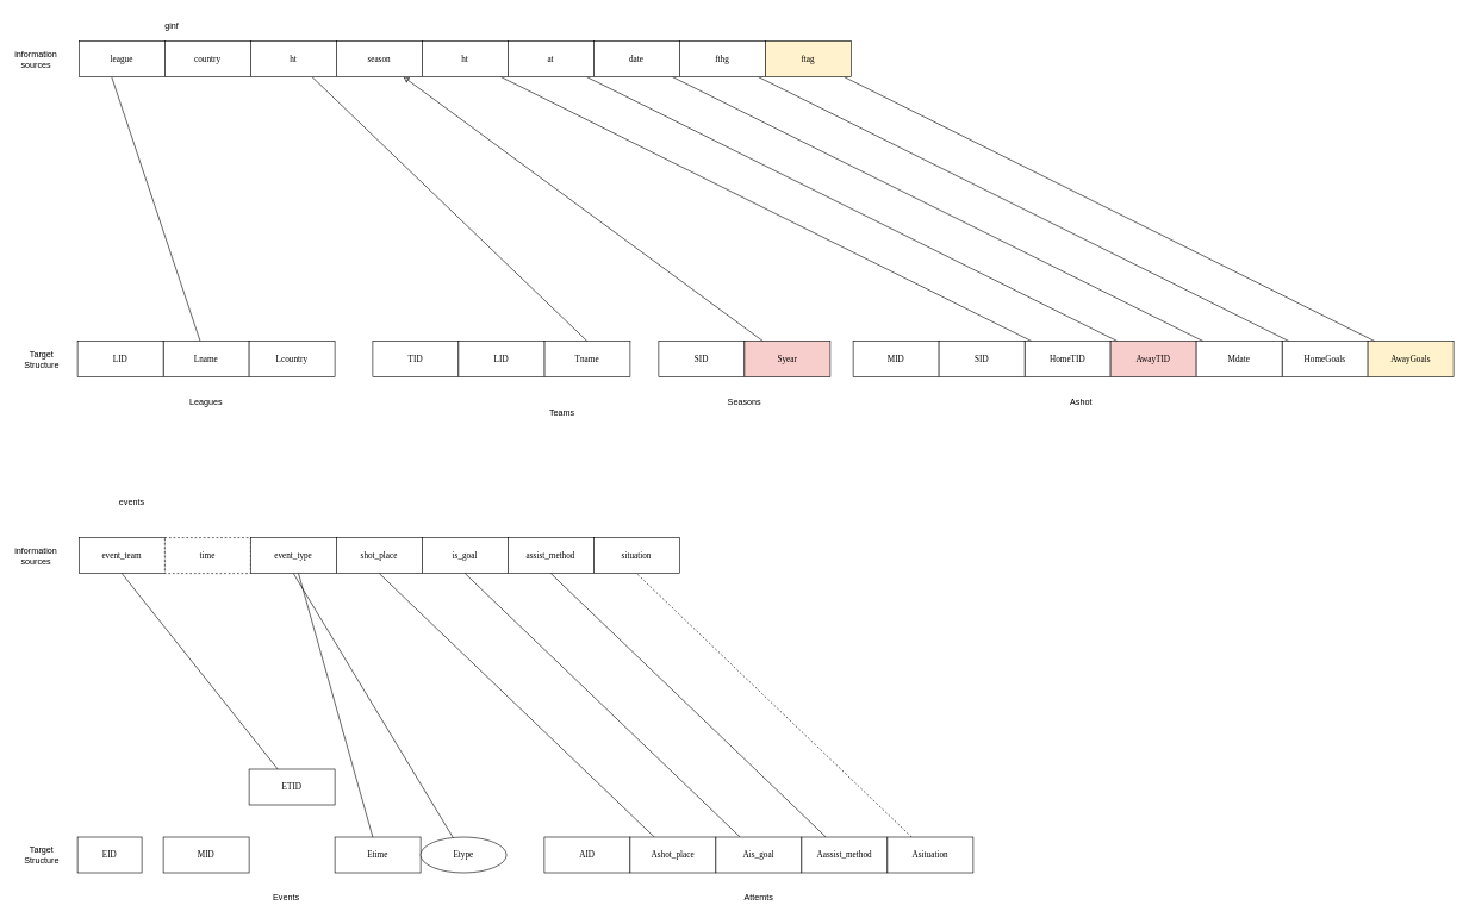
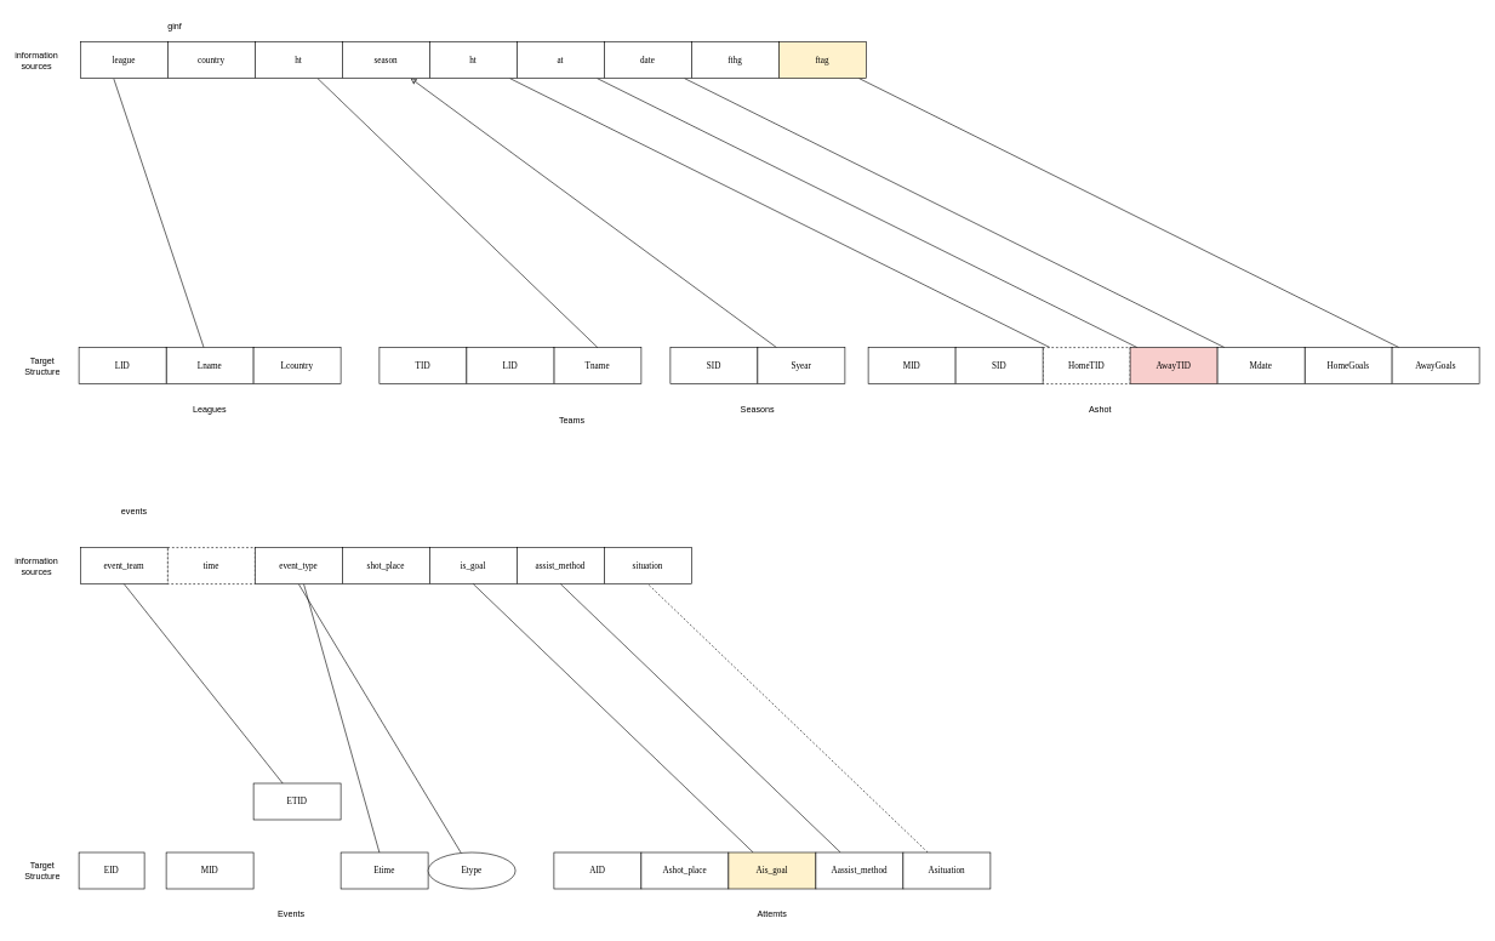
  <mxCell id="0" />
  <mxCell id="1" parent="0" />
  <mxCell id="2" value="league" style="whiteSpace=wrap;html=1;rounded=0;shadow=0;comic=0;labelBackgroundColor=none;strokeWidth=1;fontFamily=Verdana;fontSize=12;align=center;" parent="1" vertex="1"><mxGeometry x="110" y="57" width="120" height="50" as="geometry" /></mxCell>
  <mxCell id="3" value="country" style="whiteSpace=wrap;html=1;rounded=0;shadow=0;comic=0;labelBackgroundColor=none;strokeWidth=1;fontFamily=Verdana;fontSize=12;align=center;" parent="1" vertex="1"><mxGeometry x="230" y="57" width="120" height="50" as="geometry" /></mxCell>
  <mxCell id="4" style="rounded=0;orthogonalLoop=1;jettySize=auto;html=1;entryX=0.383;entryY=1.016;entryDx=0;entryDy=0;entryPerimeter=0;endArrow=none;endFill=0;" edge="1" parent="1" source="5" target="2"><mxGeometry relative="1" as="geometry" /></mxCell>
  <mxCell id="5" value="Lname" style="whiteSpace=wrap;html=1;rounded=0;shadow=0;comic=0;labelBackgroundColor=none;strokeWidth=1;fontFamily=Verdana;fontSize=12;align=center;" parent="1" vertex="1"><mxGeometry x="228" y="477" width="120" height="50" as="geometry" /></mxCell>
  <mxCell id="6" value="information sources" style="text;html=1;strokeColor=none;fillColor=none;align=center;verticalAlign=middle;whiteSpace=wrap;rounded=0;" vertex="1" parent="1"><mxGeometry x="20" y="67" width="60" height="30" as="geometry" /></mxCell>
  <mxCell id="7" value="Target Structure" style="text;html=1;strokeColor=none;fillColor=none;align=center;verticalAlign=middle;whiteSpace=wrap;rounded=0;" vertex="1" parent="1"><mxGeometry x="28" y="487" width="60" height="30" as="geometry" /></mxCell>
  <mxCell id="8" value="LID" style="whiteSpace=wrap;html=1;rounded=0;shadow=0;comic=0;labelBackgroundColor=none;strokeWidth=1;fontFamily=Verdana;fontSize=12;align=center;" vertex="1" parent="1"><mxGeometry x="108" y="477" width="120" height="50" as="geometry" /></mxCell>
  <mxCell id="9" value="Lcountry" style="whiteSpace=wrap;html=1;rounded=0;shadow=0;comic=0;labelBackgroundColor=none;strokeWidth=1;fontFamily=Verdana;fontSize=12;align=center;" vertex="1" parent="1"><mxGeometry x="348" y="477" width="120" height="50" as="geometry" /></mxCell>
  <mxCell id="10" value="Tname" style="whiteSpace=wrap;html=1;rounded=0;shadow=0;comic=0;labelBackgroundColor=none;strokeWidth=1;fontFamily=Verdana;fontSize=12;align=center;" vertex="1" parent="1"><mxGeometry x="761" y="477" width="120" height="50" as="geometry" /></mxCell>
  <mxCell id="11" value="TID" style="whiteSpace=wrap;html=1;rounded=0;shadow=0;comic=0;labelBackgroundColor=none;strokeWidth=1;fontFamily=Verdana;fontSize=12;align=center;" vertex="1" parent="1"><mxGeometry x="521" y="477" width="120" height="50" as="geometry" /></mxCell>
  <mxCell id="12" value="" style="edgeStyle=none;rounded=0;orthogonalLoop=1;jettySize=auto;html=1;endArrow=none;endFill=0;exitX=0.5;exitY=0;exitDx=0;exitDy=0;" edge="1" parent="1" source="10" target="17"><mxGeometry relative="1" as="geometry" /></mxCell>
  <mxCell id="13" value="LID" style="whiteSpace=wrap;html=1;rounded=0;shadow=0;comic=0;labelBackgroundColor=none;strokeWidth=1;fontFamily=Verdana;fontSize=12;align=center;" vertex="1" parent="1"><mxGeometry x="641" y="477" width="120" height="50" as="geometry" /></mxCell>
  <mxCell id="14" value="ginf" style="text;html=1;strokeColor=none;fillColor=none;align=center;verticalAlign=middle;whiteSpace=wrap;rounded=0;" vertex="1" parent="1"><mxGeometry x="210" y="20" width="60" height="30" as="geometry" /></mxCell>
  <mxCell id="15" value="Leagues" style="text;html=1;strokeColor=none;fillColor=none;align=center;verticalAlign=middle;whiteSpace=wrap;rounded=0;" vertex="1" parent="1"><mxGeometry x="258" y="547" width="60" height="30" as="geometry" /></mxCell>
  <mxCell id="16" value="Teams" style="text;html=1;strokeColor=none;fillColor=none;align=center;verticalAlign=middle;whiteSpace=wrap;rounded=0;" vertex="1" parent="1"><mxGeometry x="756" y="562" width="60" height="30" as="geometry" /></mxCell>
  <mxCell id="17" value="ht" style="whiteSpace=wrap;html=1;rounded=0;shadow=0;comic=0;labelBackgroundColor=none;strokeWidth=1;fontFamily=Verdana;fontSize=12;align=center;" vertex="1" parent="1"><mxGeometry x="350" y="57" width="120" height="50" as="geometry" /></mxCell>
  <mxCell id="18" value="SID" style="whiteSpace=wrap;html=1;rounded=0;shadow=0;comic=0;labelBackgroundColor=none;strokeWidth=1;fontFamily=Verdana;fontSize=12;align=center;" vertex="1" parent="1"><mxGeometry x="921" y="477" width="120" height="50" as="geometry" /></mxCell>
  <mxCell id="19" value="" style="edgeStyle=none;rounded=0;orthogonalLoop=1;jettySize=auto;html=1;endArrow=classic;endFill=0;" edge="1" parent="1" source="20" target="22"><mxGeometry relative="1" as="geometry" /></mxCell>
- <mxCell id="20" value="Syear" style="whiteSpace=wrap;html=1;rounded=0;shadow=0;comic=0;labelBackgroundColor=none;strokeWidth=1;fontFamily=Verdana;fontSize=12;align=center;fillColor=#f8cecc;" vertex="1" parent="1"><mxGeometry x="1041" y="477" width="120" height="50" as="geometry" /></mxCell>
+ <mxCell id="20" value="Syear" style="whiteSpace=wrap;html=1;rounded=0;shadow=0;comic=0;labelBackgroundColor=none;strokeWidth=1;fontFamily=Verdana;fontSize=12;align=center;" vertex="1" parent="1"><mxGeometry x="1041" y="477" width="120" height="50" as="geometry" /></mxCell>
  <mxCell id="21" value="Seasons" style="text;html=1;strokeColor=none;fillColor=none;align=center;verticalAlign=middle;whiteSpace=wrap;rounded=0;" vertex="1" parent="1"><mxGeometry x="1011" y="547" width="60" height="30" as="geometry" /></mxCell>
  <mxCell id="22" value="season" style="whiteSpace=wrap;html=1;rounded=0;shadow=0;comic=0;labelBackgroundColor=none;strokeWidth=1;fontFamily=Verdana;fontSize=12;align=center;" vertex="1" parent="1"><mxGeometry x="470" y="57" width="120" height="50" as="geometry" /></mxCell>
  <mxCell id="23" value="MID" style="whiteSpace=wrap;html=1;rounded=0;shadow=0;comic=0;labelBackgroundColor=none;strokeWidth=1;fontFamily=Verdana;fontSize=12;align=center;" vertex="1" parent="1"><mxGeometry x="1193" y="477" width="120" height="50" as="geometry" /></mxCell>
  <mxCell id="24" value="" style="edgeStyle=none;rounded=0;orthogonalLoop=1;jettySize=auto;html=1;endArrow=none;endFill=0;" edge="1" parent="1" source="25" target="34"><mxGeometry relative="1" as="geometry" /></mxCell>
- <mxCell id="25" value="HomeTID" style="whiteSpace=wrap;html=1;rounded=0;shadow=0;comic=0;labelBackgroundColor=none;strokeWidth=1;fontFamily=Verdana;fontSize=12;align=center;" vertex="1" parent="1"><mxGeometry x="1433" y="477" width="120" height="50" as="geometry" /></mxCell>
+ <mxCell id="25" value="HomeTID" style="whiteSpace=wrap;html=1;rounded=0;shadow=0;comic=0;labelBackgroundColor=none;strokeWidth=1;fontFamily=Verdana;fontSize=12;align=center;dashed=1;" vertex="1" parent="1"><mxGeometry x="1433" y="477" width="120" height="50" as="geometry" /></mxCell>
  <mxCell id="26" value="Ashot" style="text;html=1;strokeColor=none;fillColor=none;align=center;verticalAlign=middle;whiteSpace=wrap;rounded=0;" vertex="1" parent="1"><mxGeometry x="1482" y="547" width="60" height="30" as="geometry" /></mxCell>
  <mxCell id="27" value="" style="edgeStyle=none;rounded=0;orthogonalLoop=1;jettySize=auto;html=1;endArrow=none;endFill=0;" edge="1" parent="1" source="28" target="37"><mxGeometry relative="1" as="geometry" /></mxCell>
  <mxCell id="28" value="AwayTID" style="whiteSpace=wrap;html=1;rounded=0;shadow=0;comic=0;labelBackgroundColor=none;strokeWidth=1;fontFamily=Verdana;fontSize=12;align=center;fillColor=#f8cecc;" vertex="1" parent="1"><mxGeometry x="1553" y="477" width="120" height="50" as="geometry" /></mxCell>
  <mxCell id="29" value="SID" style="whiteSpace=wrap;html=1;rounded=0;shadow=0;comic=0;labelBackgroundColor=none;strokeWidth=1;fontFamily=Verdana;fontSize=12;align=center;" vertex="1" parent="1"><mxGeometry x="1313" y="477" width="120" height="50" as="geometry" /></mxCell>
- <mxCell id="30" value="" style="edgeStyle=none;rounded=0;orthogonalLoop=1;jettySize=auto;html=1;endArrow=none;endFill=0;" edge="1" parent="1" source="31" target="39"><mxGeometry relative="1" as="geometry" /></mxCell>
  <mxCell id="31" value="HomeGoals" style="whiteSpace=wrap;html=1;rounded=0;shadow=0;comic=0;labelBackgroundColor=none;strokeWidth=1;fontFamily=Verdana;fontSize=12;align=center;" vertex="1" parent="1"><mxGeometry x="1793" y="477" width="120" height="50" as="geometry" /></mxCell>
  <mxCell id="32" value="" style="edgeStyle=none;rounded=0;orthogonalLoop=1;jettySize=auto;html=1;endArrow=none;endFill=0;" edge="1" parent="1" source="33" target="40"><mxGeometry relative="1" as="geometry" /></mxCell>
- <mxCell id="33" value="AwayGoals" style="whiteSpace=wrap;html=1;rounded=0;shadow=0;comic=0;labelBackgroundColor=none;strokeWidth=1;fontFamily=Verdana;fontSize=12;align=center;fillColor=#fff2cc;" vertex="1" parent="1"><mxGeometry x="1913" y="477" width="120" height="50" as="geometry" /></mxCell>
+ <mxCell id="33" value="AwayGoals" style="whiteSpace=wrap;html=1;rounded=0;shadow=0;comic=0;labelBackgroundColor=none;strokeWidth=1;fontFamily=Verdana;fontSize=12;align=center;" vertex="1" parent="1"><mxGeometry x="1913" y="477" width="120" height="50" as="geometry" /></mxCell>
  <mxCell id="34" value="ht" style="whiteSpace=wrap;html=1;rounded=0;shadow=0;comic=0;labelBackgroundColor=none;strokeWidth=1;fontFamily=Verdana;fontSize=12;align=center;" vertex="1" parent="1"><mxGeometry x="590" y="57" width="120" height="50" as="geometry" /></mxCell>
  <mxCell id="35" value="" style="edgeStyle=none;rounded=0;orthogonalLoop=1;jettySize=auto;html=1;endArrow=none;endFill=0;" edge="1" parent="1" source="36" target="38"><mxGeometry relative="1" as="geometry" /></mxCell>
  <mxCell id="36" value="Mdate" style="whiteSpace=wrap;html=1;rounded=0;shadow=0;comic=0;labelBackgroundColor=none;strokeWidth=1;fontFamily=Verdana;fontSize=12;align=center;" vertex="1" parent="1"><mxGeometry x="1673" y="477" width="120" height="50" as="geometry" /></mxCell>
  <mxCell id="37" value="at" style="whiteSpace=wrap;html=1;rounded=0;shadow=0;comic=0;labelBackgroundColor=none;strokeWidth=1;fontFamily=Verdana;fontSize=12;align=center;" vertex="1" parent="1"><mxGeometry x="710" y="57" width="120" height="50" as="geometry" /></mxCell>
  <mxCell id="38" value="date" style="whiteSpace=wrap;html=1;rounded=0;shadow=0;comic=0;labelBackgroundColor=none;strokeWidth=1;fontFamily=Verdana;fontSize=12;align=center;" vertex="1" parent="1"><mxGeometry x="830" y="57" width="120" height="50" as="geometry" /></mxCell>
  <mxCell id="39" value="fthg" style="whiteSpace=wrap;html=1;rounded=0;shadow=0;comic=0;labelBackgroundColor=none;strokeWidth=1;fontFamily=Verdana;fontSize=12;align=center;" vertex="1" parent="1"><mxGeometry x="950" y="57" width="120" height="50" as="geometry" /></mxCell>
  <mxCell id="40" value="ftag" style="whiteSpace=wrap;html=1;rounded=0;shadow=0;comic=0;labelBackgroundColor=none;strokeWidth=1;fontFamily=Verdana;fontSize=12;align=center;fillColor=#fff2cc;" vertex="1" parent="1"><mxGeometry x="1070" y="57" width="120" height="50" as="geometry" /></mxCell>
  <mxCell id="41" value="event_team" style="whiteSpace=wrap;html=1;rounded=0;shadow=0;comic=0;labelBackgroundColor=none;strokeWidth=1;fontFamily=Verdana;fontSize=12;align=center;" vertex="1" parent="1"><mxGeometry x="110" y="752" width="120" height="50" as="geometry" /></mxCell>
  <mxCell id="42" value="time" style="whiteSpace=wrap;html=1;rounded=0;shadow=0;comic=0;labelBackgroundColor=none;strokeWidth=1;fontFamily=Verdana;fontSize=12;align=center;dashed=1;" vertex="1" parent="1"><mxGeometry x="230" y="752" width="120" height="50" as="geometry" /></mxCell>
  <mxCell id="43" value="MID" style="whiteSpace=wrap;html=1;rounded=0;shadow=0;comic=0;labelBackgroundColor=none;strokeWidth=1;fontFamily=Verdana;fontSize=12;align=center;" vertex="1" parent="1"><mxGeometry x="228" y="1171" width="120" height="50" as="geometry" /></mxCell>
  <mxCell id="44" value="information sources" style="text;html=1;strokeColor=none;fillColor=none;align=center;verticalAlign=middle;whiteSpace=wrap;rounded=0;" vertex="1" parent="1"><mxGeometry x="20" y="762" width="60" height="30" as="geometry" /></mxCell>
  <mxCell id="45" value="Target Structure" style="text;html=1;strokeColor=none;fillColor=none;align=center;verticalAlign=middle;whiteSpace=wrap;rounded=0;" vertex="1" parent="1"><mxGeometry x="28" y="1181" width="60" height="30" as="geometry" /></mxCell>
  <mxCell id="46" value="EID" style="whiteSpace=wrap;html=1;rounded=0;shadow=0;comic=0;labelBackgroundColor=none;strokeWidth=1;fontFamily=Verdana;fontSize=12;align=center;" vertex="1" parent="1"><mxGeometry x="108" y="1171" width="90" height="50" as="geometry" /></mxCell>
  <mxCell id="47" style="edgeStyle=none;rounded=0;orthogonalLoop=1;jettySize=auto;html=1;entryX=0.5;entryY=1;entryDx=0;entryDy=0;endArrow=none;endFill=0;" edge="1" parent="1" source="48" target="41"><mxGeometry relative="1" as="geometry" /></mxCell>
  <mxCell id="48" value="ETID" style="whiteSpace=wrap;html=1;rounded=0;shadow=0;comic=0;labelBackgroundColor=none;strokeWidth=1;fontFamily=Verdana;fontSize=12;align=center;" vertex="1" parent="1"><mxGeometry x="348" y="1076" width="120" height="50" as="geometry" /></mxCell>
  <mxCell id="49" value="AID" style="whiteSpace=wrap;html=1;rounded=0;shadow=0;comic=0;labelBackgroundColor=none;strokeWidth=1;fontFamily=Verdana;fontSize=12;align=center;" vertex="1" parent="1"><mxGeometry x="761" y="1171" width="120" height="50" as="geometry" /></mxCell>
  <mxCell id="50" style="edgeStyle=none;rounded=0;orthogonalLoop=1;jettySize=auto;html=1;endArrow=none;endFill=0;" edge="1" parent="1" source="51" target="57"><mxGeometry relative="1" as="geometry" /></mxCell>
  <mxCell id="51" value="Etime" style="whiteSpace=wrap;html=1;rounded=0;shadow=0;comic=0;labelBackgroundColor=none;strokeWidth=1;fontFamily=Verdana;fontSize=12;align=center;" vertex="1" parent="1"><mxGeometry x="468" y="1171" width="120" height="50" as="geometry" /></mxCell>
  <mxCell id="52" style="edgeStyle=none;rounded=0;orthogonalLoop=1;jettySize=auto;html=1;entryX=0.5;entryY=1;entryDx=0;entryDy=0;endArrow=none;endFill=0;" edge="1" parent="1" source="53" target="57"><mxGeometry relative="1" as="geometry" /></mxCell>
  <mxCell id="53" value="Etype" style="ellipse;whiteSpace=wrap;html=1;shadow=0;comic=0;labelBackgroundColor=none;strokeWidth=1;fontFamily=Verdana;fontSize=12;align=center;" vertex="1" parent="1"><mxGeometry x="588" y="1171" width="120" height="50" as="geometry" /></mxCell>
  <mxCell id="54" value="events" style="text;html=1;strokeColor=none;fillColor=none;align=center;verticalAlign=middle;whiteSpace=wrap;rounded=0;" vertex="1" parent="1"><mxGeometry x="154" y="687" width="60" height="30" as="geometry" /></mxCell>
  <mxCell id="55" value="Events" style="text;html=1;strokeColor=none;fillColor=none;align=center;verticalAlign=middle;whiteSpace=wrap;rounded=0;" vertex="1" parent="1"><mxGeometry x="370" y="1241" width="60" height="30" as="geometry" /></mxCell>
  <mxCell id="56" value="Attemts" style="text;html=1;strokeColor=none;fillColor=none;align=center;verticalAlign=middle;whiteSpace=wrap;rounded=0;" vertex="1" parent="1"><mxGeometry x="1031" y="1241" width="60" height="30" as="geometry" /></mxCell>
  <mxCell id="57" value="event_type" style="whiteSpace=wrap;html=1;rounded=0;shadow=0;comic=0;labelBackgroundColor=none;strokeWidth=1;fontFamily=Verdana;fontSize=12;align=center;" vertex="1" parent="1"><mxGeometry x="350" y="752" width="120" height="50" as="geometry" /></mxCell>
  <mxCell id="58" value="shot_place" style="whiteSpace=wrap;html=1;rounded=0;shadow=0;comic=0;labelBackgroundColor=none;strokeWidth=1;fontFamily=Verdana;fontSize=12;align=center;" vertex="1" parent="1"><mxGeometry x="470" y="752" width="120" height="50" as="geometry" /></mxCell>
  <mxCell id="59" value="is_goal" style="whiteSpace=wrap;html=1;rounded=0;shadow=0;comic=0;labelBackgroundColor=none;strokeWidth=1;fontFamily=Verdana;fontSize=12;align=center;" vertex="1" parent="1"><mxGeometry x="590" y="752" width="120" height="50" as="geometry" /></mxCell>
  <mxCell id="60" value="assist_method" style="whiteSpace=wrap;html=1;rounded=0;shadow=0;comic=0;labelBackgroundColor=none;strokeWidth=1;fontFamily=Verdana;fontSize=12;align=center;" vertex="1" parent="1"><mxGeometry x="710" y="752" width="120" height="50" as="geometry" /></mxCell>
  <mxCell id="61" value="situation" style="whiteSpace=wrap;html=1;rounded=0;shadow=0;comic=0;labelBackgroundColor=none;strokeWidth=1;fontFamily=Verdana;fontSize=12;align=center;" vertex="1" parent="1"><mxGeometry x="830" y="752" width="120" height="50" as="geometry" /></mxCell>
- <mxCell id="62" style="edgeStyle=none;rounded=0;orthogonalLoop=1;jettySize=auto;html=1;entryX=0.5;entryY=1;entryDx=0;entryDy=0;endArrow=none;endFill=0;" edge="1" parent="1" source="63" target="58"><mxGeometry relative="1" as="geometry" /></mxCell>
  <mxCell id="63" value="Ashot_place" style="whiteSpace=wrap;html=1;rounded=0;shadow=0;comic=0;labelBackgroundColor=none;strokeWidth=1;fontFamily=Verdana;fontSize=12;align=center;" vertex="1" parent="1"><mxGeometry x="881" y="1171" width="120" height="50" as="geometry" /></mxCell>
  <mxCell id="64" style="edgeStyle=none;rounded=0;orthogonalLoop=1;jettySize=auto;html=1;entryX=0.5;entryY=1;entryDx=0;entryDy=0;endArrow=none;endFill=0;" edge="1" parent="1" source="65" target="59"><mxGeometry relative="1" as="geometry" /></mxCell>
- <mxCell id="65" value="Ais_goal" style="whiteSpace=wrap;html=1;rounded=0;shadow=0;comic=0;labelBackgroundColor=none;strokeWidth=1;fontFamily=Verdana;fontSize=12;align=center;" vertex="1" parent="1"><mxGeometry x="1001" y="1171" width="120" height="50" as="geometry" /></mxCell>
+ <mxCell id="65" value="Ais_goal" style="whiteSpace=wrap;html=1;rounded=0;shadow=0;comic=0;labelBackgroundColor=none;strokeWidth=1;fontFamily=Verdana;fontSize=12;align=center;fillColor=#fff2cc;" vertex="1" parent="1"><mxGeometry x="1001" y="1171" width="120" height="50" as="geometry" /></mxCell>
  <mxCell id="66" style="edgeStyle=none;rounded=0;orthogonalLoop=1;jettySize=auto;html=1;entryX=0.5;entryY=1;entryDx=0;entryDy=0;endArrow=none;endFill=0;" edge="1" parent="1" source="67" target="60"><mxGeometry relative="1" as="geometry" /></mxCell>
  <mxCell id="67" value="Aassist_method" style="whiteSpace=wrap;html=1;rounded=0;shadow=0;comic=0;labelBackgroundColor=none;strokeWidth=1;fontFamily=Verdana;fontSize=12;align=center;" vertex="1" parent="1"><mxGeometry x="1121" y="1171" width="120" height="50" as="geometry" /></mxCell>
  <mxCell id="68" style="edgeStyle=none;rounded=0;orthogonalLoop=1;jettySize=auto;html=1;entryX=0.5;entryY=1;entryDx=0;entryDy=0;endArrow=none;endFill=0;dashed=1;" edge="1" parent="1" source="69" target="61"><mxGeometry relative="1" as="geometry" /></mxCell>
  <mxCell id="69" value="Asituation" style="whiteSpace=wrap;html=1;rounded=0;shadow=0;comic=0;labelBackgroundColor=none;strokeWidth=1;fontFamily=Verdana;fontSize=12;align=center;" vertex="1" parent="1"><mxGeometry x="1241" y="1171" width="120" height="50" as="geometry" /></mxCell>
